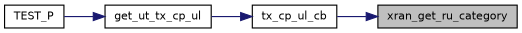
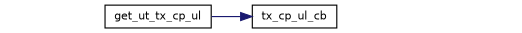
  digraph {
    rankdir=RL
    node [color=black fillcolor=white fontname=Helvetica fontsize=10 shape=record style=filled]
    edge [color=midnightblue dir=back fontname=Helvetica fontsize=10 labelfontname=Helvetica labelfontsize=10 style=solid]
-   n1 [fillcolor=grey75 fontcolor=black height=0.2 label=xran_get_ru_category width=0.4]
    n2 [height=0.2 label=tx_cp_ul_cb width=0.4]
    n3 [height=0.2 label=get_ut_tx_cp_ul width=0.4]
-   n4 [height=0.2 label=TEST_P width=0.4]
-   n1 -> n2
    n2 -> n3
-   n3 -> n4
  }
